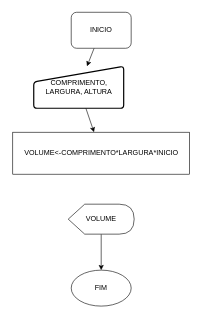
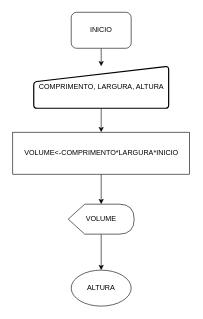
  <mxCell id="0" />
  <mxCell id="1" parent="0" />
  <mxCell id="2" value="" style="edgeStyle=none;rounded=0;orthogonalLoop=1;jettySize=auto;html=1;" edge="1" parent="1" source="3" target="10"><mxGeometry relative="1" as="geometry" /></mxCell>
  <mxCell id="3" value="INICIO" style="whiteSpace=wrap;html=1;rounded=1;" parent="1" vertex="1"><mxGeometry x="118" y="20" width="100" height="60" as="geometry" /></mxCell>
- <mxCell id="4" value="FIM" style="ellipse;whiteSpace=wrap;html=1;" parent="1" vertex="1"><mxGeometry x="118" y="450" width="100" height="60" as="geometry" /></mxCell>
+ <mxCell id="4" value="ALTURA" style="ellipse;whiteSpace=wrap;html=1;" parent="1" vertex="1"><mxGeometry x="118" y="450" width="100" height="60" as="geometry" /></mxCell>
+ <mxCell id="5" value="" style="edgeStyle=none;rounded=0;orthogonalLoop=1;jettySize=auto;html=1;" parent="1" source="6" target="8" edge="1"><mxGeometry relative="1" as="geometry" /></mxCell>
  <mxCell id="6" value="VOLUME&amp;lt;-COMPRIMENTO*LARGURA*INICIO" style="rounded=0;whiteSpace=wrap;html=1;" parent="1" vertex="1"><mxGeometry x="20.5" y="220" width="295" height="70" as="geometry" /></mxCell>
  <mxCell id="7" value="" style="edgeStyle=none;rounded=0;orthogonalLoop=1;jettySize=auto;html=1;" parent="1" source="8" target="4" edge="1"><mxGeometry relative="1" as="geometry" /></mxCell>
  <mxCell id="8" value="VOLUME" style="shape=display;whiteSpace=wrap;html=1;" parent="1" vertex="1"><mxGeometry x="113" y="340" width="110" height="50" as="geometry" /></mxCell>
  <mxCell id="9" value="" style="edgeStyle=none;rounded=0;orthogonalLoop=1;jettySize=auto;html=1;" edge="1" parent="1" source="10" target="6"><mxGeometry relative="1" as="geometry" /></mxCell>
- <mxCell id="10" value="&lt;span&gt;COMPRIMENTO, LARGURA, ALTURA&lt;/span&gt;" style="html=1;strokeWidth=2;shape=manualInput;whiteSpace=wrap;rounded=1;size=26;arcSize=11;" vertex="1" parent="1"><mxGeometry x="55.5" y="110" width="150" height="70" as="geometry" /></mxCell>
+ <mxCell id="10" value="&lt;span&gt;COMPRIMENTO, LARGURA, ALTURA&lt;/span&gt;" style="html=1;strokeWidth=2;shape=manualInput;whiteSpace=wrap;rounded=1;size=26;arcSize=11;" vertex="1" parent="1"><mxGeometry x="55.5" y="110" width="225" height="70" as="geometry" /></mxCell>
